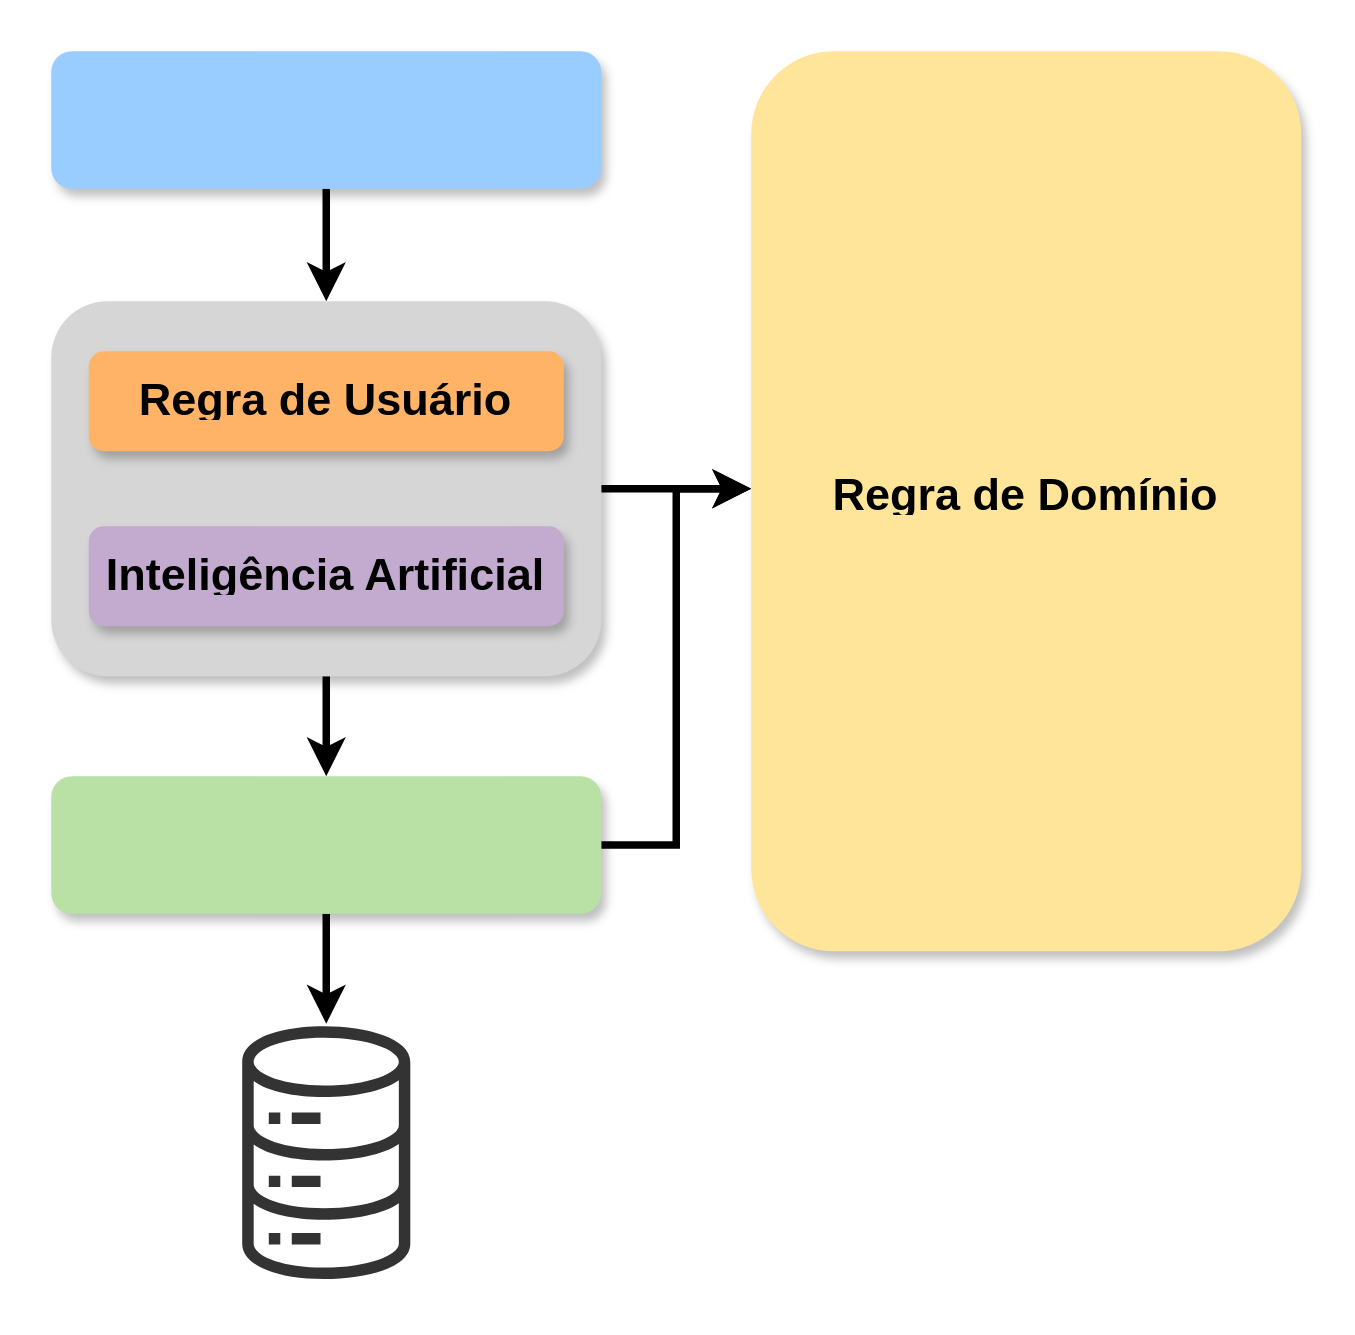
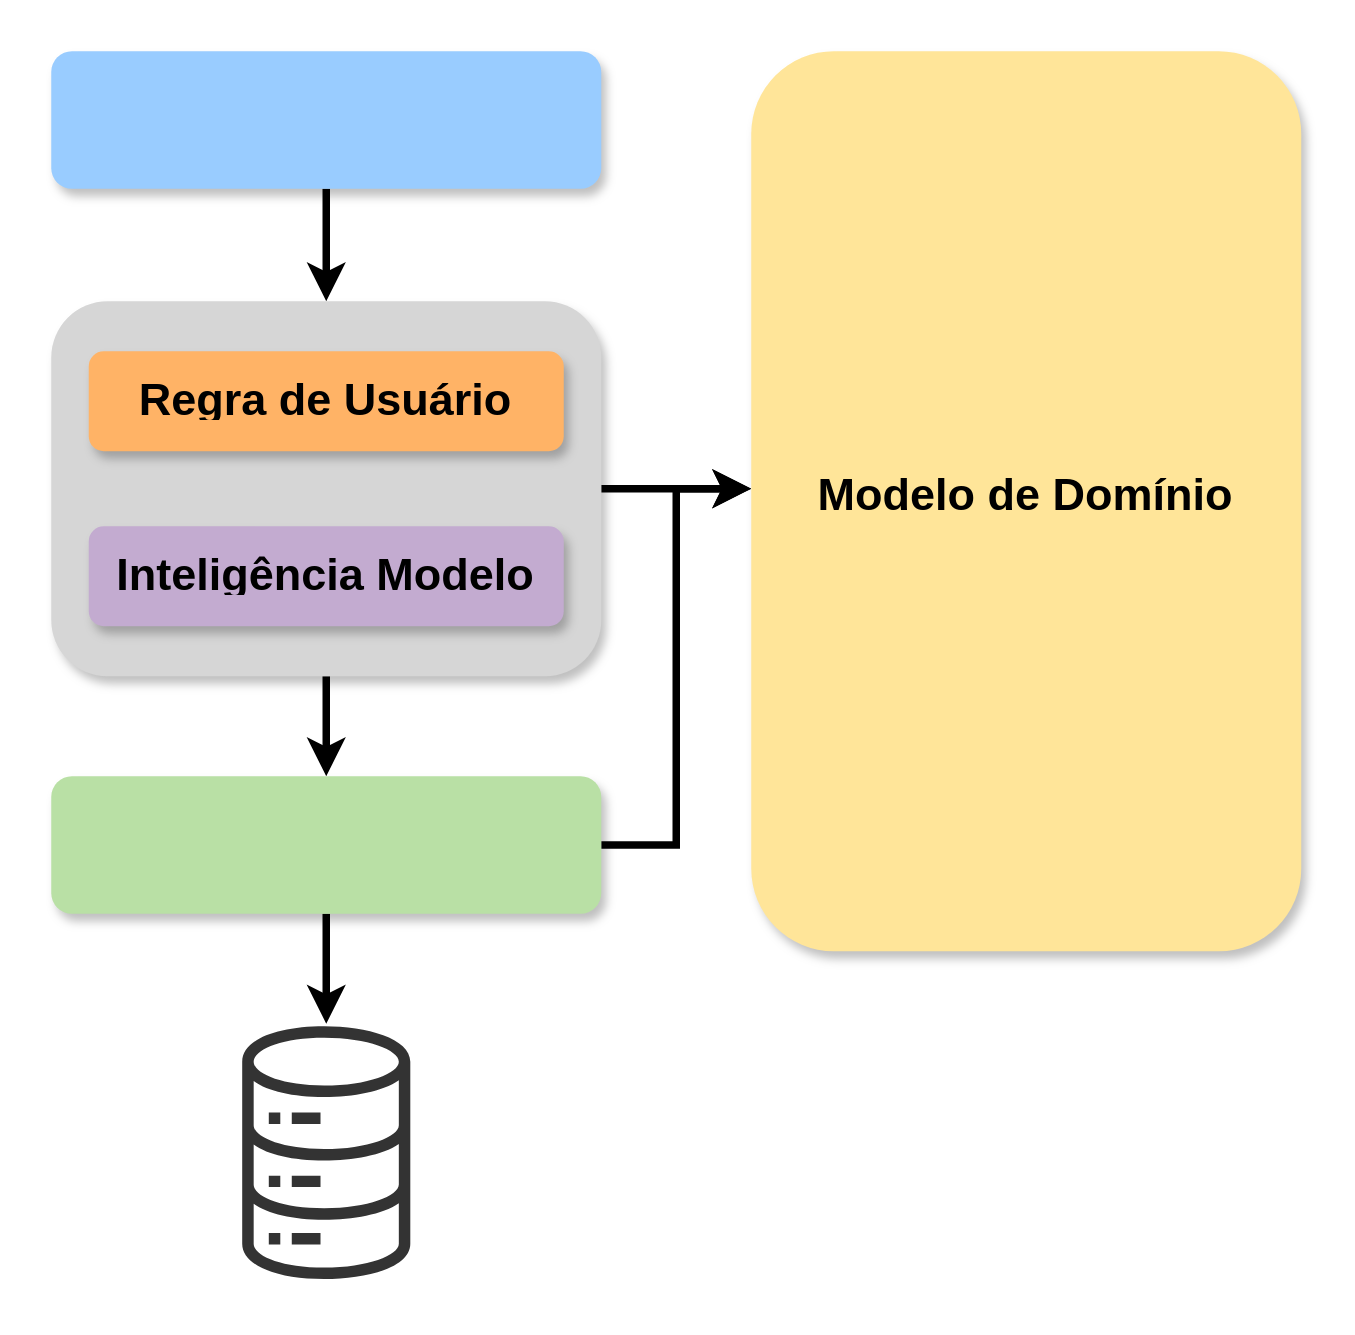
  <mxCell id="0" />
  <mxCell id="1" parent="0" />
  <mxCell id="2" style="edgeStyle=orthogonalEdgeStyle;rounded=0;orthogonalLoop=1;jettySize=auto;html=1;entryX=0.5;entryY=0;entryDx=0;entryDy=0;strokeWidth=3;fontColor=#000000;" edge="1" parent="1" source="3" target="6"><mxGeometry relative="1" as="geometry" /></mxCell>
  <mxCell id="3" value="" style="rounded=1;whiteSpace=wrap;html=1;strokeColor=none;strokeWidth=1;fillColor=#99CCFF;fontSize=13;fontColor=#FFFFFF;align=center;gradientColor=none;gradientDirection=east;verticalAlign=top;shadow=1;" parent="1" vertex="1"><mxGeometry x="20" y="20" width="220" height="55" as="geometry" /></mxCell>
  <mxCell id="4" style="edgeStyle=orthogonalEdgeStyle;rounded=0;orthogonalLoop=1;jettySize=auto;html=1;entryX=0;entryY=0.25;entryDx=0;entryDy=0;fontColor=#000000;strokeWidth=3;" edge="1" parent="1" source="6" target="11"><mxGeometry relative="1" as="geometry" /></mxCell>
  <mxCell id="5" style="edgeStyle=orthogonalEdgeStyle;rounded=0;orthogonalLoop=1;jettySize=auto;html=1;entryX=0.5;entryY=0;entryDx=0;entryDy=0;strokeWidth=3;fontColor=#000000;" edge="1" parent="1" source="6" target="9"><mxGeometry relative="1" as="geometry" /></mxCell>
  <mxCell id="6" value="" style="rounded=1;whiteSpace=wrap;html=1;strokeColor=none;strokeWidth=1;fillColor=#D6D6D6;fontSize=13;fontColor=#FFFFFF;align=center;gradientColor=none;gradientDirection=east;verticalAlign=top;shadow=1;" vertex="1" parent="1"><mxGeometry x="20" y="120" width="220" height="150" as="geometry" /></mxCell>
  <mxCell id="7" style="edgeStyle=orthogonalEdgeStyle;rounded=0;orthogonalLoop=1;jettySize=auto;html=1;entryX=0;entryY=0.25;entryDx=0;entryDy=0;fontColor=#000000;strokeWidth=3;" edge="1" parent="1" source="9" target="11"><mxGeometry relative="1" as="geometry" /></mxCell>
  <mxCell id="8" style="edgeStyle=orthogonalEdgeStyle;rounded=0;orthogonalLoop=1;jettySize=auto;html=1;strokeWidth=3;fontColor=#000000;" edge="1" parent="1" source="9"><mxGeometry relative="1" as="geometry"><mxPoint x="130" y="409" as="targetPoint" /></mxGeometry></mxCell>
  <mxCell id="9" value="" style="rounded=1;whiteSpace=wrap;html=1;strokeColor=none;strokeWidth=1;fillColor=#B9E0A5;fontSize=13;fontColor=#FFFFFF;align=center;gradientColor=none;gradientDirection=east;verticalAlign=top;shadow=1;" vertex="1" parent="1"><mxGeometry x="20" y="310" width="220" height="55" as="geometry" /></mxCell>
  <mxCell id="10" value="" style="rounded=1;whiteSpace=wrap;html=1;strokeColor=none;strokeWidth=1;fillColor=#FFE599;fontSize=13;fontColor=#FFFFFF;align=center;gradientColor=none;gradientDirection=east;verticalAlign=top;shadow=1;" vertex="1" parent="1"><mxGeometry x="300" y="20" width="220" height="360" as="geometry" /></mxCell>
- <mxCell id="11" value="&lt;h1&gt;&lt;font color=&quot;#000000&quot;&gt;Regra de Domínio&lt;/font&gt;&lt;/h1&gt;" style="text;html=1;spacing=5;spacingTop=-20;whiteSpace=wrap;overflow=hidden;strokeColor=none;strokeWidth=4;fillColor=none;gradientColor=#007FFF;fontSize=9;fontColor=#FFFFFF;align=center;verticalAlign=middle;" vertex="1" parent="1"><mxGeometry x="300" y="190" width="220" height="20" as="geometry" /></mxCell>
+ <mxCell id="11" value="&lt;h1&gt;&lt;font color=&quot;#000000&quot;&gt;Modelo de Domínio&lt;/font&gt;&lt;/h1&gt;" style="text;html=1;spacing=5;spacingTop=-20;whiteSpace=wrap;overflow=hidden;strokeColor=none;strokeWidth=4;fillColor=none;gradientColor=#007FFF;fontSize=9;fontColor=#FFFFFF;align=center;verticalAlign=middle;" vertex="1" parent="1"><mxGeometry x="300" y="190" width="220" height="20" as="geometry" /></mxCell>
  <mxCell id="12" value="" style="sketch=0;outlineConnect=0;fontColor=#232F3E;gradientColor=none;fillColor=#333333;strokeColor=none;dashed=0;verticalLabelPosition=bottom;verticalAlign=top;align=center;html=1;fontSize=12;fontStyle=0;aspect=fixed;pointerEvents=1;shape=mxgraph.aws4.iot_analytics_data_store;" vertex="1" parent="1"><mxGeometry x="95" y="410" width="70" height="101.11" as="geometry" /></mxCell>
  <mxCell id="13" value="" style="rounded=1;whiteSpace=wrap;html=1;strokeColor=none;strokeWidth=1;fillColor=#FFB366;fontSize=13;fontColor=#FFFFFF;align=center;gradientColor=none;gradientDirection=east;verticalAlign=top;shadow=1;" vertex="1" parent="1"><mxGeometry x="35" y="140" width="190" height="40" as="geometry" /></mxCell>
  <mxCell id="14" value="&lt;h1&gt;&lt;font color=&quot;#000000&quot;&gt;Regra de Usuário&lt;/font&gt;&lt;/h1&gt;" style="text;html=1;spacing=5;spacingTop=-20;whiteSpace=wrap;overflow=hidden;strokeColor=none;strokeWidth=4;fillColor=none;gradientColor=#007FFF;fontSize=9;fontColor=#FFFFFF;align=center;verticalAlign=middle;" vertex="1" parent="1"><mxGeometry x="20" y="152" width="220" height="20" as="geometry" /></mxCell>
  <mxCell id="15" value="" style="rounded=1;whiteSpace=wrap;html=1;strokeColor=none;strokeWidth=1;fillColor=#C3ABD0;fontSize=13;fontColor=#FFFFFF;align=center;gradientColor=none;gradientDirection=east;verticalAlign=top;shadow=1;" vertex="1" parent="1"><mxGeometry x="35" y="210" width="190" height="40" as="geometry" /></mxCell>
- <mxCell id="16" value="&lt;h1&gt;&lt;font color=&quot;#000000&quot;&gt;Inteligência Artificial&lt;/font&gt;&lt;/h1&gt;" style="text;html=1;spacing=5;spacingTop=-20;whiteSpace=wrap;overflow=hidden;strokeColor=none;strokeWidth=4;fillColor=none;gradientColor=#007FFF;fontSize=9;fontColor=#FFFFFF;align=center;verticalAlign=middle;" vertex="1" parent="1"><mxGeometry x="20" y="222" width="220" height="20" as="geometry" /></mxCell>
+ <mxCell id="16" value="&lt;h1&gt;&lt;font color=&quot;#000000&quot;&gt;Inteligência Modelo&lt;/font&gt;&lt;/h1&gt;" style="text;html=1;spacing=5;spacingTop=-20;whiteSpace=wrap;overflow=hidden;strokeColor=none;strokeWidth=4;fillColor=none;gradientColor=#007FFF;fontSize=9;fontColor=#FFFFFF;align=center;verticalAlign=middle;" vertex="1" parent="1"><mxGeometry x="20" y="222" width="220" height="20" as="geometry" /></mxCell>
